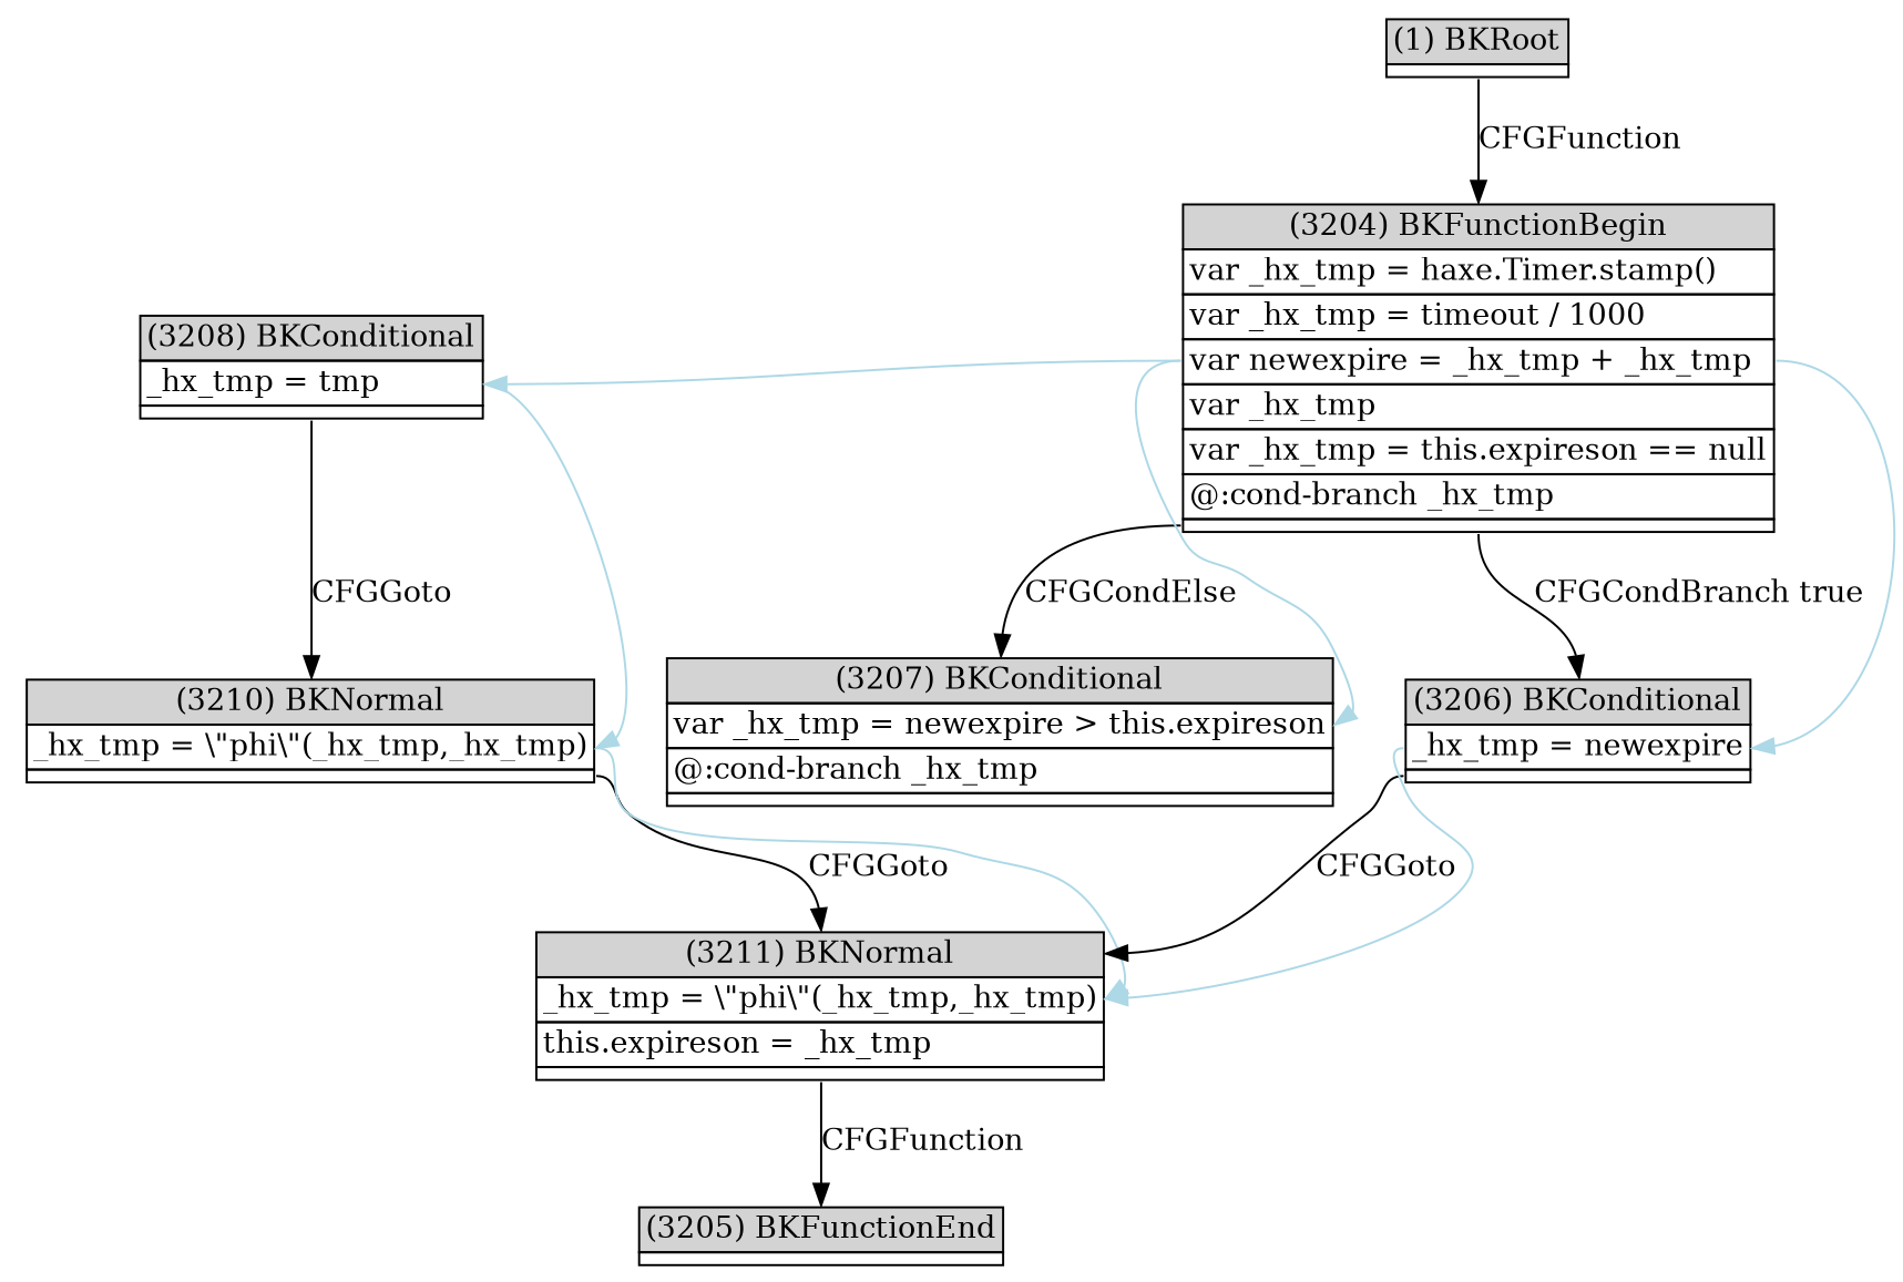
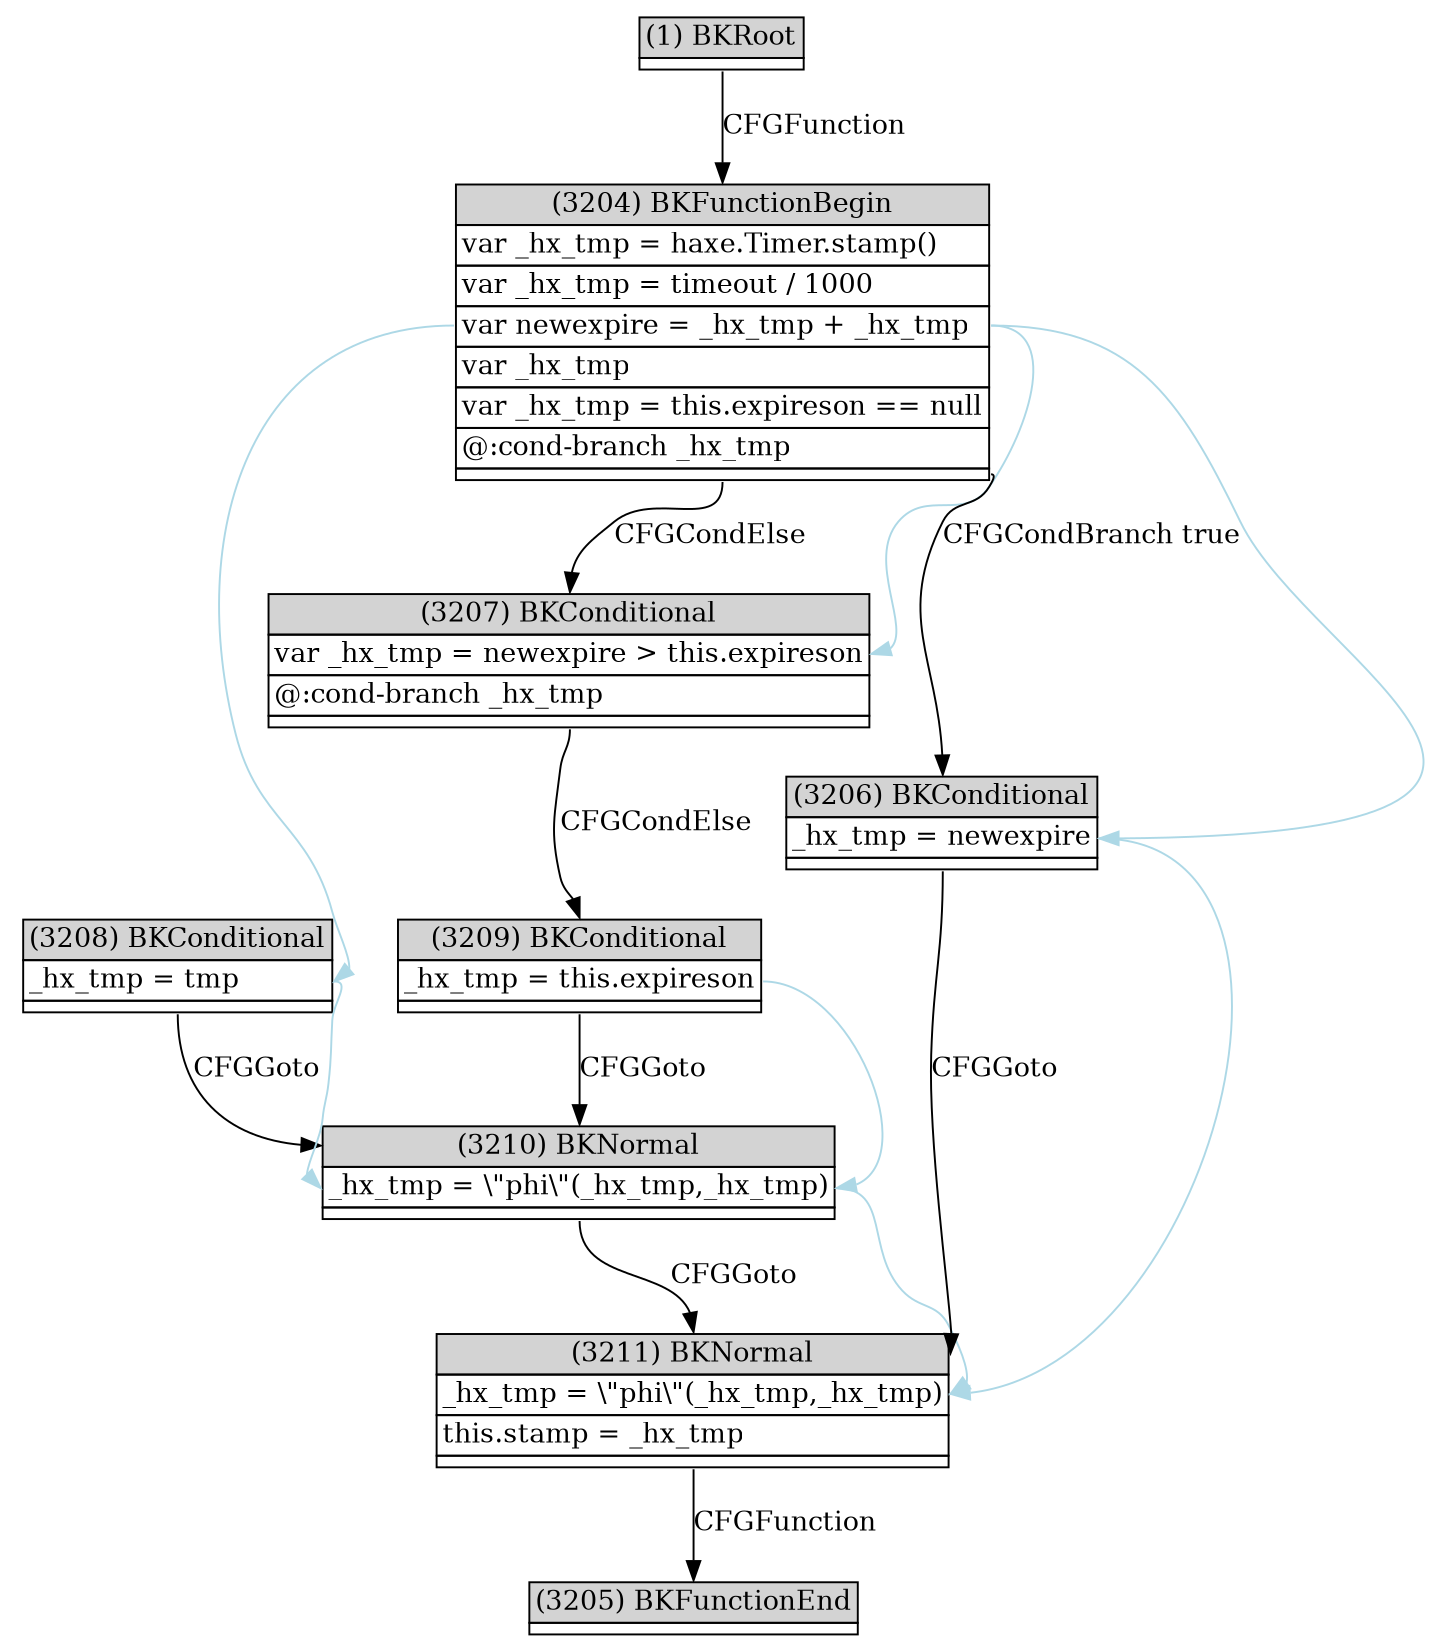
  digraph {
    node [shape=plaintext]
    edge [headport=in tailport=out]
-   n1 [label=<<table BORDER="0" CELLBORDER="1" CELLSPACING="0"> 	<tr><td port="in" bgcolor="lightgray">(3211) BKNormal</td></tr> 	<tr><td port="ep0" align="left">_hx_tmp = \"phi\"(_hx_tmp,_hx_tmp)</td></tr> 	<tr><td port="e0" align="left">this.expireson = _hx_tmp</td></tr> 	<tr><td port="out"></td></tr> </table>>]
+   n1 [label=<<table BORDER="0" CELLBORDER="1" CELLSPACING="0"> 	<tr><td port="in" bgcolor="lightgray">(3211) BKNormal</td></tr> 	<tr><td port="ep0" align="left">_hx_tmp = \"phi\"(_hx_tmp,_hx_tmp)</td></tr> 	<tr><td port="e0" align="left">this.stamp = _hx_tmp</td></tr> 	<tr><td port="out"></td></tr> </table>>]
    n2 [label=<<table BORDER="0" CELLBORDER="1" CELLSPACING="0"> 	<tr><td port="in" bgcolor="lightgray">(3205) BKFunctionEnd</td></tr> 	<tr><td port="out"></td></tr> </table>>]
    n3 [label=<<table BORDER="0" CELLBORDER="1" CELLSPACING="0"> 	<tr><td port="in" bgcolor="lightgray">(3210) BKNormal</td></tr> 	<tr><td port="ep0" align="left">_hx_tmp = \"phi\"(_hx_tmp,_hx_tmp)</td></tr> 	<tr><td port="out"></td></tr> </table>>]
+   n4 [label=<<table BORDER="0" CELLBORDER="1" CELLSPACING="0"> 	<tr><td port="in" bgcolor="lightgray">(3209) BKConditional</td></tr> 	<tr><td port="e0" align="left">_hx_tmp = this.expireson</td></tr> 	<tr><td port="out"></td></tr> </table>>]
    n5 [label=<<table BORDER="0" CELLBORDER="1" CELLSPACING="0"> 	<tr><td port="in" bgcolor="lightgray">(3208) BKConditional</td></tr> 	<tr><td port="e0" align="left">_hx_tmp = tmp</td></tr> 	<tr><td port="out"></td></tr> </table>>]
    n6 [label=<<table BORDER="0" CELLBORDER="1" CELLSPACING="0"> 	<tr><td port="in" bgcolor="lightgray">(3207) BKConditional</td></tr> 	<tr><td port="e0" align="left">var _hx_tmp = newexpire &gt; this.expireson</td></tr> 	<tr><td port="e1" align="left">@:cond-branch _hx_tmp</td></tr> 	<tr><td port="out"></td></tr> </table>>]
    n7 [label=<<table BORDER="0" CELLBORDER="1" CELLSPACING="0"> 	<tr><td port="in" bgcolor="lightgray">(3206) BKConditional</td></tr> 	<tr><td port="e0" align="left">_hx_tmp = newexpire</td></tr> 	<tr><td port="out"></td></tr> </table>>]
    n8 [label=<<table BORDER="0" CELLBORDER="1" CELLSPACING="0"> 	<tr><td port="in" bgcolor="lightgray">(3204) BKFunctionBegin</td></tr> 	<tr><td port="e0" align="left">var _hx_tmp = haxe.Timer.stamp()</td></tr> 	<tr><td port="e1" align="left">var _hx_tmp = timeout / 1000</td></tr> 	<tr><td port="e2" align="left">var newexpire = _hx_tmp + _hx_tmp</td></tr> 	<tr><td port="e3" align="left">var _hx_tmp</td></tr> 	<tr><td port="e4" align="left">var _hx_tmp = this.expireson == null</td></tr> 	<tr><td port="e5" align="left">@:cond-branch _hx_tmp</td></tr> 	<tr><td port="out"></td></tr> </table>>]
    n9 [label=<<table BORDER="0" CELLBORDER="1" CELLSPACING="0"> 	<tr><td port="in" bgcolor="lightgray">(1) BKRoot</td></tr> 	<tr><td port="out"></td></tr> </table>>]
    n1 -> n2 [label=CFGFunction]
    n3 -> n1 [label=CFGGoto]
    n3 -> n1 [color=lightblue constraint=false headport=ep0 tailport=ep0]
+   n4 -> n3 [label=CFGGoto]
+   n4 -> n3 [color=lightblue constraint=false headport=ep0 tailport=e0]
    n5 -> n3 [label=CFGGoto]
    n5 -> n3 [color=lightblue constraint=false headport=ep0 tailport=e0]
+   n6 -> n4 [label=CFGCondElse]
    n7 -> n1 [label=CFGGoto]
    n7 -> n1 [color=lightblue constraint=false headport=ep0 tailport=e0]
    n8 -> n5 [color=lightblue constraint=false headport=e0 tailport=e2]
    n8 -> n6 [label=CFGCondElse]
    n8 -> n6 [color=lightblue constraint=false headport=e0 tailport=e2]
    n8 -> n7 [label="CFGCondBranch true"]
    n8 -> n7 [color=lightblue constraint=false headport=e0 tailport=e2]
    n9 -> n8 [label=CFGFunction]
  }
